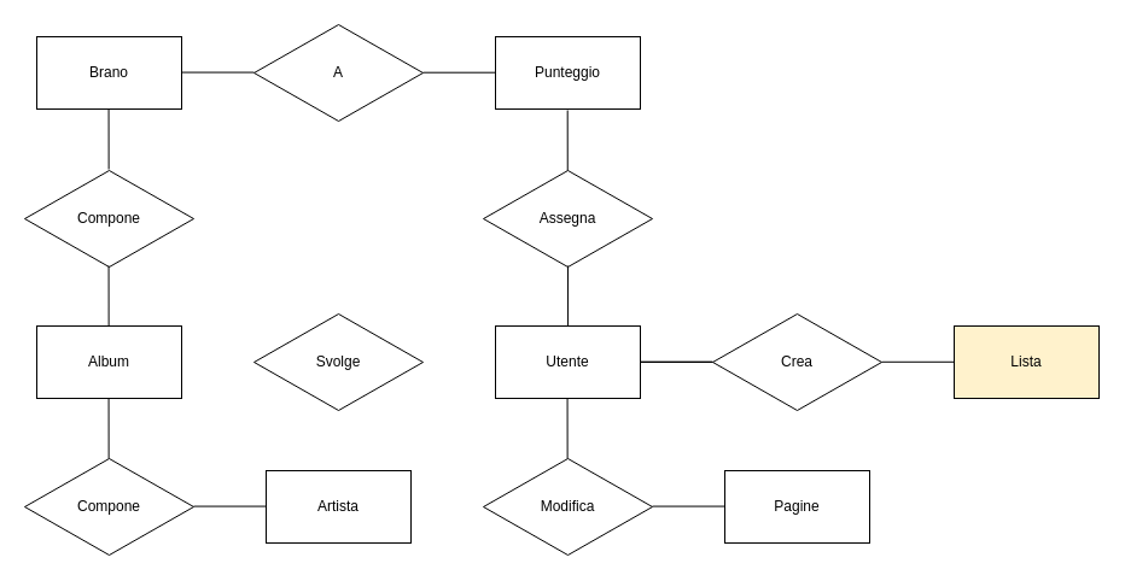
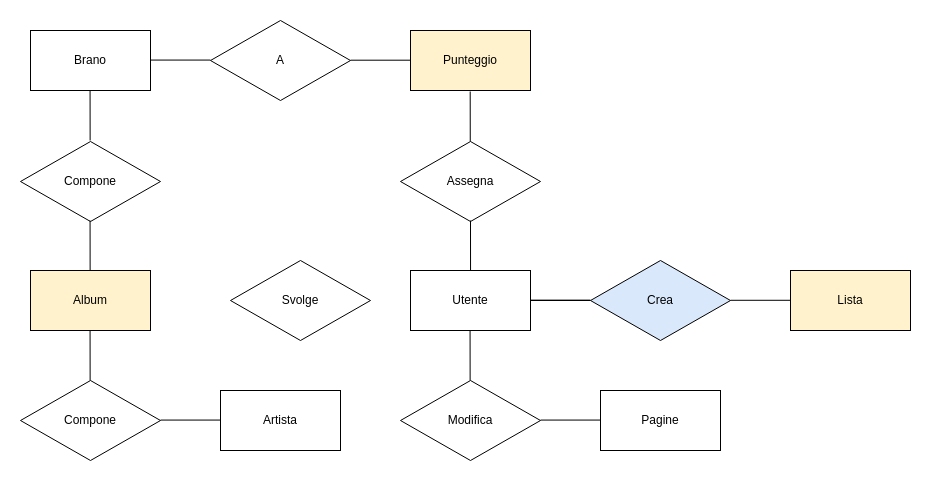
  <mxCell id="0" />
  <mxCell id="1" parent="0" />
  <mxCell id="2" style="edgeStyle=orthogonalEdgeStyle;rounded=0;orthogonalLoop=1;jettySize=auto;html=1;endArrow=none;endFill=0;" edge="1" parent="1" source="3" target="7"><mxGeometry relative="1" as="geometry" /></mxCell>
  <mxCell id="3" value="&lt;div&gt;Utente&lt;/div&gt;" style="rounded=0;whiteSpace=wrap;html=1;" parent="1" vertex="1"><mxGeometry x="410" y="270" width="120" height="60" as="geometry" /></mxCell>
  <mxCell id="4" value="Assegna" style="rhombus;whiteSpace=wrap;html=1;" parent="1" vertex="1"><mxGeometry x="400" y="141" width="140" height="80" as="geometry" /></mxCell>
  <mxCell id="5" value="" style="endArrow=none;html=1;rounded=0;entryX=0;entryY=0.5;entryDx=0;entryDy=0;" parent="1" edge="1"><mxGeometry width="50" height="50" relative="1" as="geometry"><mxPoint x="350" y="59.7" as="sourcePoint" /><mxPoint x="410" y="59.7" as="targetPoint" /></mxGeometry></mxCell>
- <mxCell id="6" value="Punteggio" style="rounded=0;whiteSpace=wrap;html=1;" parent="1" vertex="1"><mxGeometry x="410" y="30" width="120" height="60" as="geometry" /></mxCell>
- <mxCell id="7" value="Crea" style="rhombus;whiteSpace=wrap;html=1;" parent="1" vertex="1"><mxGeometry x="590" y="260" width="140" height="80" as="geometry" /></mxCell>
+ <mxCell id="6" value="Punteggio" style="rounded=0;whiteSpace=wrap;html=1;fillColor=#fff2cc;" parent="1" vertex="1"><mxGeometry x="410" y="30" width="120" height="60" as="geometry" /></mxCell>
+ <mxCell id="7" value="Crea" style="rhombus;whiteSpace=wrap;html=1;fillColor=#dae8fc;" parent="1" vertex="1"><mxGeometry x="590" y="260" width="140" height="80" as="geometry" /></mxCell>
  <mxCell id="8" value="Lista" style="rounded=0;whiteSpace=wrap;html=1;fillColor=#fff2cc;" parent="1" vertex="1"><mxGeometry x="790" y="270" width="120" height="60" as="geometry" /></mxCell>
  <mxCell id="9" value="A" style="rhombus;whiteSpace=wrap;html=1;" parent="1" vertex="1"><mxGeometry x="210" y="20" width="140" height="80" as="geometry" /></mxCell>
  <mxCell id="10" value="Brano" style="rounded=0;whiteSpace=wrap;html=1;" parent="1" vertex="1"><mxGeometry x="30" y="30" width="120" height="60" as="geometry" /></mxCell>
  <mxCell id="11" value="Compone" style="rhombus;whiteSpace=wrap;html=1;" parent="1" vertex="1"><mxGeometry x="20" y="141" width="140" height="80" as="geometry" /></mxCell>
  <mxCell id="12" value="Modifica" style="rhombus;whiteSpace=wrap;html=1;" parent="1" vertex="1"><mxGeometry x="400" y="380" width="140" height="80" as="geometry" /></mxCell>
  <mxCell id="13" value="Pagine" style="rounded=0;whiteSpace=wrap;html=1;" parent="1" vertex="1"><mxGeometry x="600" y="390" width="120" height="60" as="geometry" /></mxCell>
  <mxCell id="14" value="" style="endArrow=none;html=1;rounded=0;exitX=0.5;exitY=0;exitDx=0;exitDy=0;" parent="1" edge="1"><mxGeometry width="50" height="50" relative="1" as="geometry"><mxPoint x="470.06" y="270" as="sourcePoint" /><mxPoint x="470" y="220" as="targetPoint" /></mxGeometry></mxCell>
  <mxCell id="15" value="" style="endArrow=none;html=1;rounded=0;entryX=0;entryY=0.5;entryDx=0;entryDy=0;" parent="1" edge="1"><mxGeometry width="50" height="50" relative="1" as="geometry"><mxPoint x="530" y="299.63" as="sourcePoint" /><mxPoint x="590" y="299.63" as="targetPoint" /></mxGeometry></mxCell>
  <mxCell id="16" value="" style="endArrow=none;html=1;rounded=0;entryX=0;entryY=0.5;entryDx=0;entryDy=0;" parent="1" edge="1"><mxGeometry width="50" height="50" relative="1" as="geometry"><mxPoint x="730" y="299.79" as="sourcePoint" /><mxPoint x="790" y="299.79" as="targetPoint" /></mxGeometry></mxCell>
  <mxCell id="17" value="" style="endArrow=none;html=1;rounded=0;exitX=0.5;exitY=0;exitDx=0;exitDy=0;" parent="1" edge="1"><mxGeometry width="50" height="50" relative="1" as="geometry"><mxPoint x="469.76" y="141" as="sourcePoint" /><mxPoint x="469.7" y="91" as="targetPoint" /></mxGeometry></mxCell>
  <mxCell id="18" value="" style="endArrow=none;html=1;rounded=0;entryX=0;entryY=0.5;entryDx=0;entryDy=0;" parent="1" edge="1"><mxGeometry width="50" height="50" relative="1" as="geometry"><mxPoint x="150" y="59.57" as="sourcePoint" /><mxPoint x="210" y="59.57" as="targetPoint" /></mxGeometry></mxCell>
  <mxCell id="19" value="" style="endArrow=none;html=1;rounded=0;exitX=0.5;exitY=0;exitDx=0;exitDy=0;" parent="1" edge="1"><mxGeometry width="50" height="50" relative="1" as="geometry"><mxPoint x="89.63" y="140" as="sourcePoint" /><mxPoint x="89.57" y="90" as="targetPoint" /></mxGeometry></mxCell>
- <mxCell id="20" value="Album" style="rounded=0;whiteSpace=wrap;html=1;" parent="1" vertex="1"><mxGeometry x="30" y="270" width="120" height="60" as="geometry" /></mxCell>
+ <mxCell id="20" value="Album" style="rounded=0;whiteSpace=wrap;html=1;fillColor=#fff2cc;" parent="1" vertex="1"><mxGeometry x="30" y="270" width="120" height="60" as="geometry" /></mxCell>
  <mxCell id="21" value="" style="endArrow=none;html=1;rounded=0;exitX=0.5;exitY=0;exitDx=0;exitDy=0;" parent="1" edge="1"><mxGeometry width="50" height="50" relative="1" as="geometry"><mxPoint x="89.63" y="270" as="sourcePoint" /><mxPoint x="89.57" y="220" as="targetPoint" /></mxGeometry></mxCell>
  <mxCell id="22" value="&lt;div&gt;Compone&lt;/div&gt;" style="rhombus;whiteSpace=wrap;html=1;" parent="1" vertex="1"><mxGeometry x="20" y="380" width="140" height="80" as="geometry" /></mxCell>
  <mxCell id="23" value="" style="endArrow=none;html=1;rounded=0;exitX=0.5;exitY=0;exitDx=0;exitDy=0;" parent="1" edge="1"><mxGeometry width="50" height="50" relative="1" as="geometry"><mxPoint x="89.63" y="380" as="sourcePoint" /><mxPoint x="89.57" y="330" as="targetPoint" /></mxGeometry></mxCell>
  <mxCell id="24" value="Artista" style="rounded=0;whiteSpace=wrap;html=1;" parent="1" vertex="1"><mxGeometry x="220" y="390" width="120" height="60" as="geometry" /></mxCell>
  <mxCell id="25" value="" style="endArrow=none;html=1;rounded=0;exitX=0.5;exitY=0;exitDx=0;exitDy=0;" parent="1" edge="1"><mxGeometry width="50" height="50" relative="1" as="geometry"><mxPoint x="469.63" y="380" as="sourcePoint" /><mxPoint x="469.57" y="330" as="targetPoint" /></mxGeometry></mxCell>
  <mxCell id="26" value="" style="endArrow=none;html=1;rounded=0;entryX=0;entryY=0.5;entryDx=0;entryDy=0;" parent="1" edge="1"><mxGeometry width="50" height="50" relative="1" as="geometry"><mxPoint x="540" y="419.57" as="sourcePoint" /><mxPoint x="600" y="419.57" as="targetPoint" /></mxGeometry></mxCell>
  <mxCell id="27" value="" style="endArrow=none;html=1;rounded=0;entryX=0;entryY=0.5;entryDx=0;entryDy=0;" parent="1" edge="1"><mxGeometry width="50" height="50" relative="1" as="geometry"><mxPoint x="160" y="419.57" as="sourcePoint" /><mxPoint x="220" y="419.57" as="targetPoint" /></mxGeometry></mxCell>
- <mxCell id="28" value="Svolge" style="rhombus;whiteSpace=wrap;html=1;" vertex="1" parent="1"><mxGeometry x="210" y="260" width="140" height="80" as="geometry" /></mxCell>
+ <mxCell id="28" value="Svolge" style="rhombus;whiteSpace=wrap;html=1;" vertex="1" parent="1"><mxGeometry x="230" y="260" width="140" height="80" as="geometry" /></mxCell>
